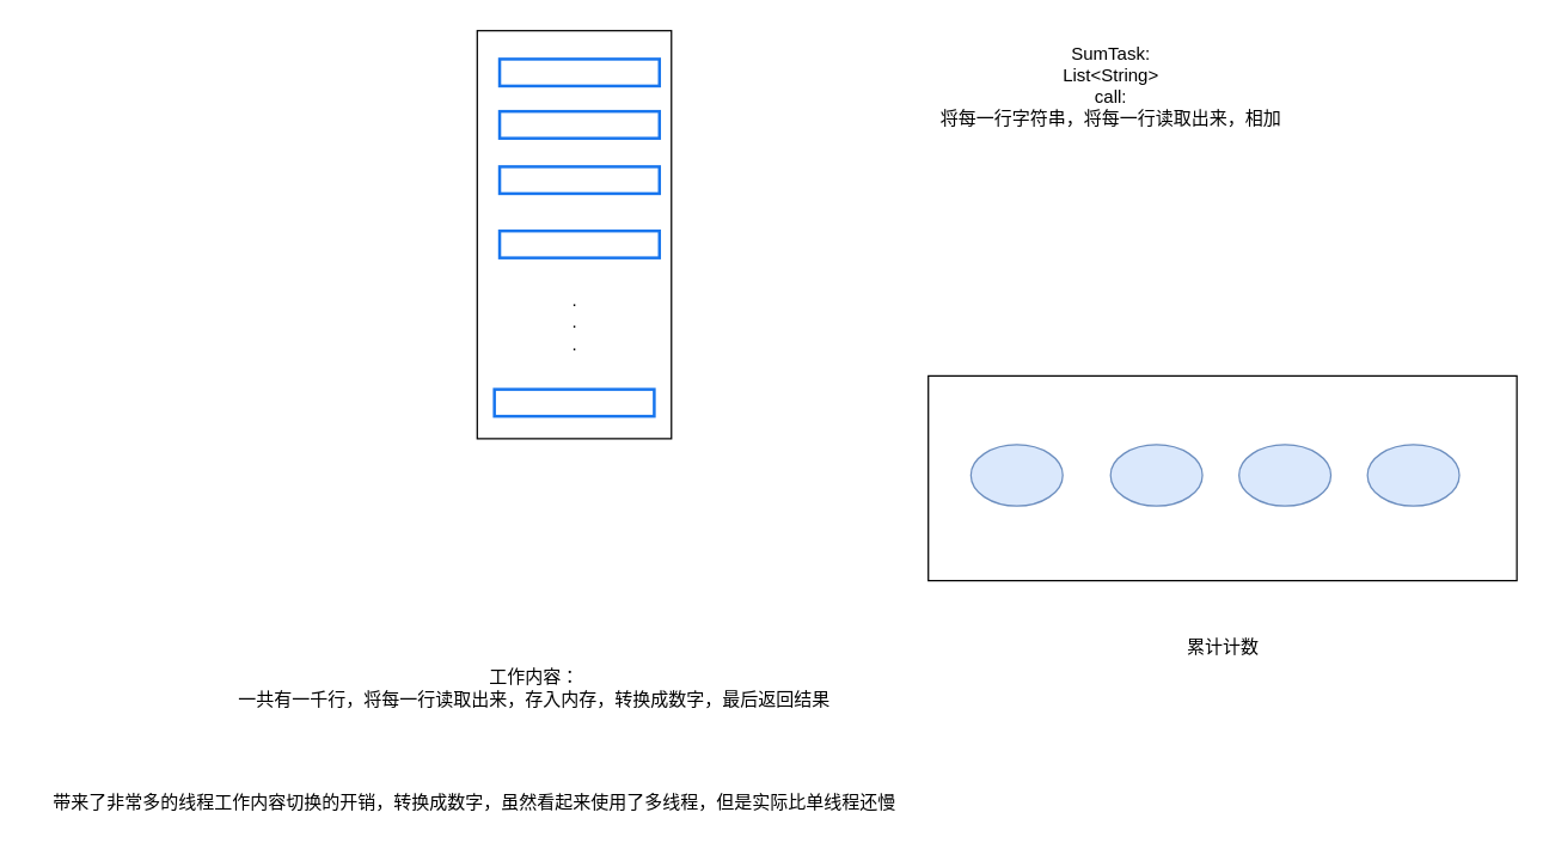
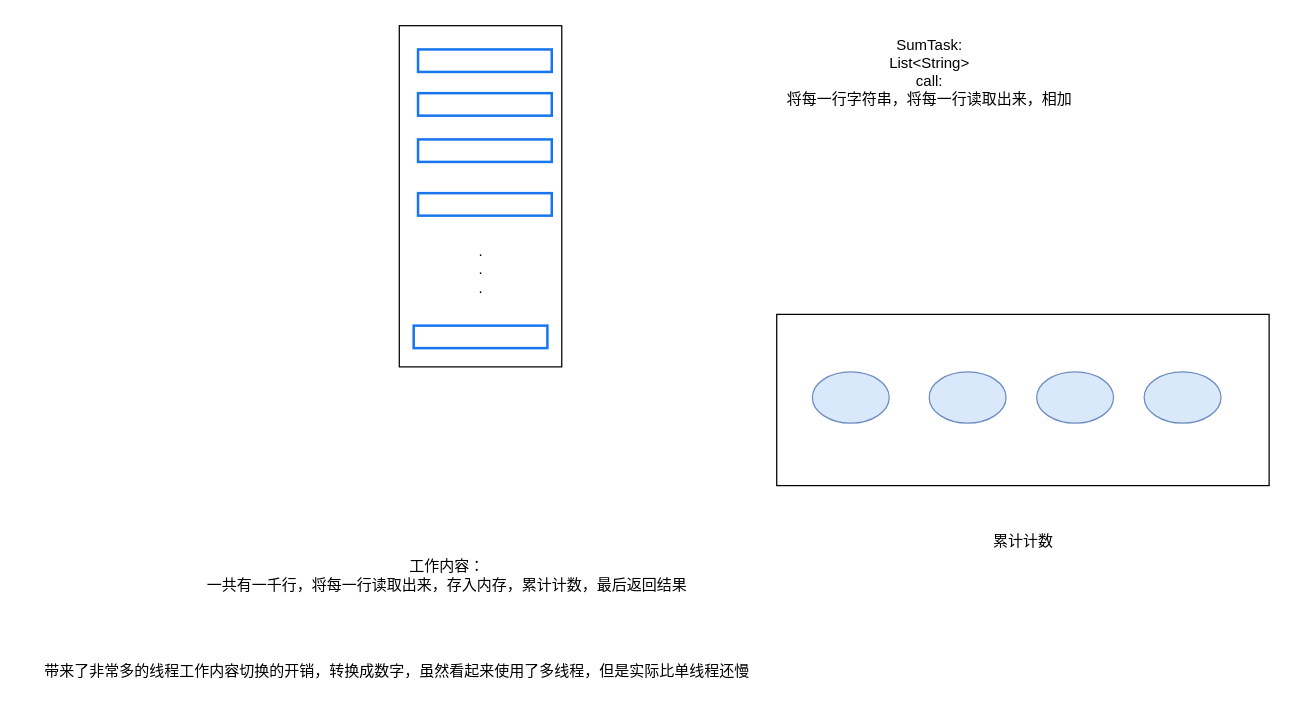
  <mxCell id="0" />
  <mxCell id="1" parent="0" />
  <mxCell id="2" value="SumTask:&lt;br&gt;List&amp;lt;String&amp;gt;&lt;br&gt;call:&lt;br&gt;将每一行字符串，将每一行读取出来，相加" style="text;html=1;align=center;verticalAlign=middle;resizable=0;points=[];autosize=1;strokeColor=none;fillColor=none;" vertex="1" parent="1"><mxGeometry x="638" y="22" width="210" height="70" as="geometry" /></mxCell>
  <mxCell id="3" value="累计计数" style="text;html=1;align=center;verticalAlign=middle;resizable=0;points=[];autosize=1;strokeColor=none;fillColor=none;" vertex="1" parent="1"><mxGeometry x="785" y="420" width="66" height="26" as="geometry" /></mxCell>
  <mxCell id="4" value="" style="group" vertex="1" connectable="0" parent="1"><mxGeometry x="621" y="251" width="394" height="137" as="geometry" /></mxCell>
  <mxCell id="5" value="" style="rounded=0;whiteSpace=wrap;html=1;" vertex="1" parent="4"><mxGeometry width="394" height="137" as="geometry" /></mxCell>
  <mxCell id="6" value="" style="ellipse;whiteSpace=wrap;html=1;fillColor=#dae8fc;strokeColor=#6c8ebf;" vertex="1" parent="4"><mxGeometry x="28.5" y="46" width="61.5" height="41" as="geometry" /></mxCell>
  <mxCell id="7" value="" style="ellipse;whiteSpace=wrap;html=1;fillColor=#dae8fc;strokeColor=#6c8ebf;" vertex="1" parent="4"><mxGeometry x="122" y="46" width="61.5" height="41" as="geometry" /></mxCell>
  <mxCell id="8" value="" style="ellipse;whiteSpace=wrap;html=1;fillColor=#dae8fc;strokeColor=#6c8ebf;" vertex="1" parent="4"><mxGeometry x="208" y="46" width="61.5" height="41" as="geometry" /></mxCell>
  <mxCell id="9" value="" style="ellipse;whiteSpace=wrap;html=1;fillColor=#dae8fc;strokeColor=#6c8ebf;" vertex="1" parent="4"><mxGeometry x="294" y="46" width="61.5" height="41" as="geometry" /></mxCell>
- <mxCell id="10" value="工作内容：&lt;br&gt;一共有一千行，将每一行读取出来，存入内存，转换成数字，最后返回结果" style="text;html=1;align=center;verticalAlign=middle;resizable=0;points=[];autosize=1;strokeColor=none;fillColor=none;" vertex="1" parent="1"><mxGeometry x="156" y="439" width="402" height="41" as="geometry" /></mxCell>
+ <mxCell id="10" value="工作内容：&lt;br&gt;一共有一千行，将每一行读取出来，存入内存，累计计数，最后返回结果" style="text;html=1;align=center;verticalAlign=middle;resizable=0;points=[];autosize=1;strokeColor=none;fillColor=none;" vertex="1" parent="1"><mxGeometry x="156" y="439" width="402" height="41" as="geometry" /></mxCell>
  <mxCell id="11" value="" style="group" vertex="1" connectable="0" parent="1"><mxGeometry x="319" y="20" width="130" height="273" as="geometry" /></mxCell>
  <mxCell id="12" value="" style="rounded=0;whiteSpace=wrap;html=1;" vertex="1" parent="11"><mxGeometry width="130" height="273" as="geometry" /></mxCell>
  <mxCell id="13" value="" style="rounded=0;whiteSpace=wrap;html=1;fillColor=none;strokeColor=#1775EE;strokeWidth=2;" vertex="1" parent="11"><mxGeometry x="15" y="19" width="107" height="18" as="geometry" /></mxCell>
  <mxCell id="14" value="" style="rounded=0;whiteSpace=wrap;html=1;fillColor=none;strokeColor=#1775EE;strokeWidth=2;" vertex="1" parent="11"><mxGeometry x="15" y="54" width="107" height="18" as="geometry" /></mxCell>
  <mxCell id="15" value="" style="rounded=0;whiteSpace=wrap;html=1;fillColor=none;strokeColor=#1775EE;strokeWidth=2;" vertex="1" parent="11"><mxGeometry x="15" y="91" width="107" height="18" as="geometry" /></mxCell>
  <mxCell id="16" value="" style="rounded=0;whiteSpace=wrap;html=1;fillColor=none;strokeColor=#1775EE;strokeWidth=2;" vertex="1" parent="11"><mxGeometry x="15" y="134" width="107" height="18" as="geometry" /></mxCell>
  <mxCell id="17" value=".&lt;br&gt;.&lt;br&gt;." style="text;html=1;align=center;verticalAlign=middle;resizable=0;points=[];autosize=1;strokeColor=none;fillColor=none;" vertex="1" parent="11"><mxGeometry x="54.5" y="167" width="21" height="55" as="geometry" /></mxCell>
  <mxCell id="18" value="" style="rounded=0;whiteSpace=wrap;html=1;fillColor=none;strokeColor=#1775EE;strokeWidth=2;" vertex="1" parent="11"><mxGeometry x="11.5" y="240" width="107" height="18" as="geometry" /></mxCell>
  <mxCell id="19" value="带来了非常多的线程工作内容切换的开销，转换成数字，虽然看起来使用了多线程，但是实际比单线程还慢" style="text;html=1;align=center;verticalAlign=middle;resizable=0;points=[];autosize=1;strokeColor=none;fillColor=none;" vertex="1" parent="1"><mxGeometry x="20" y="524" width="594" height="26" as="geometry" /></mxCell>
